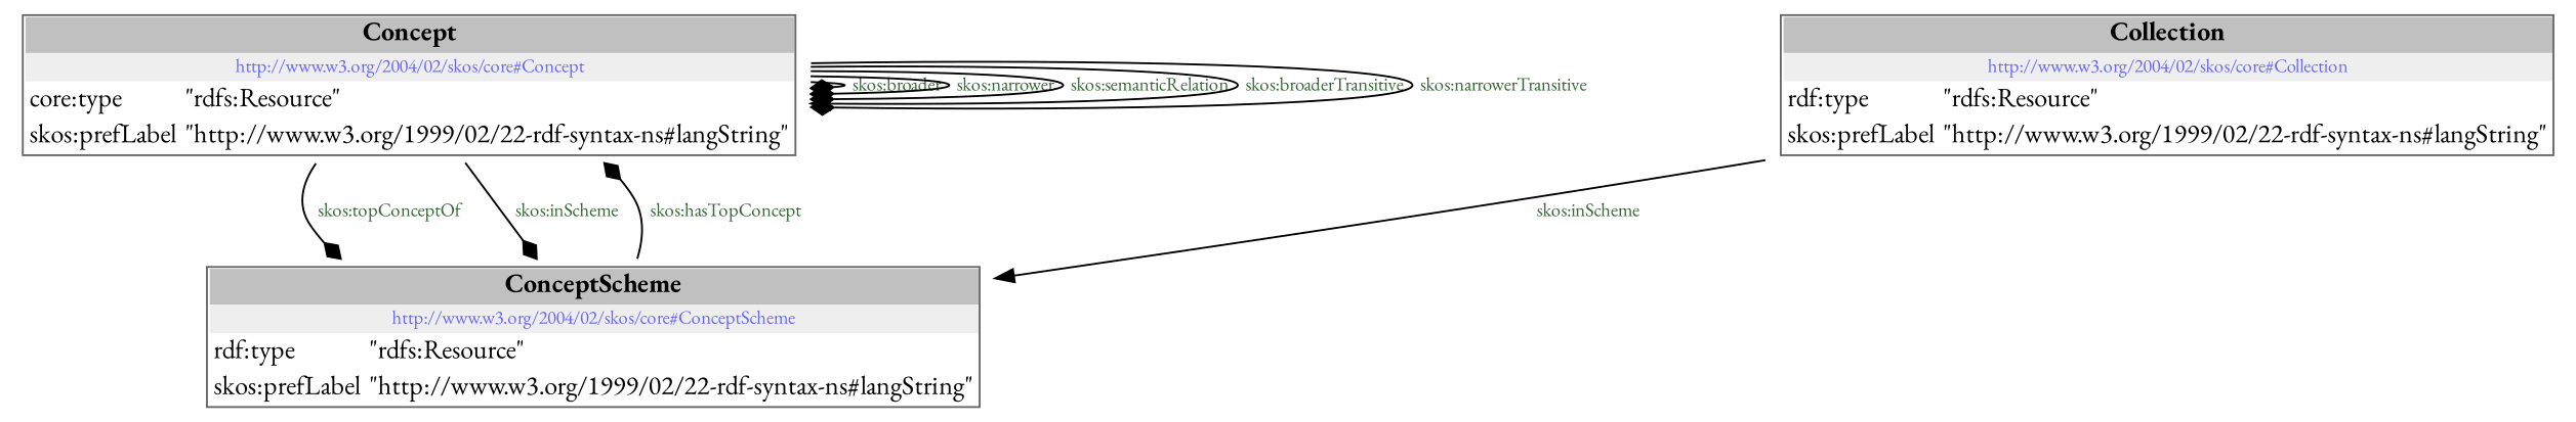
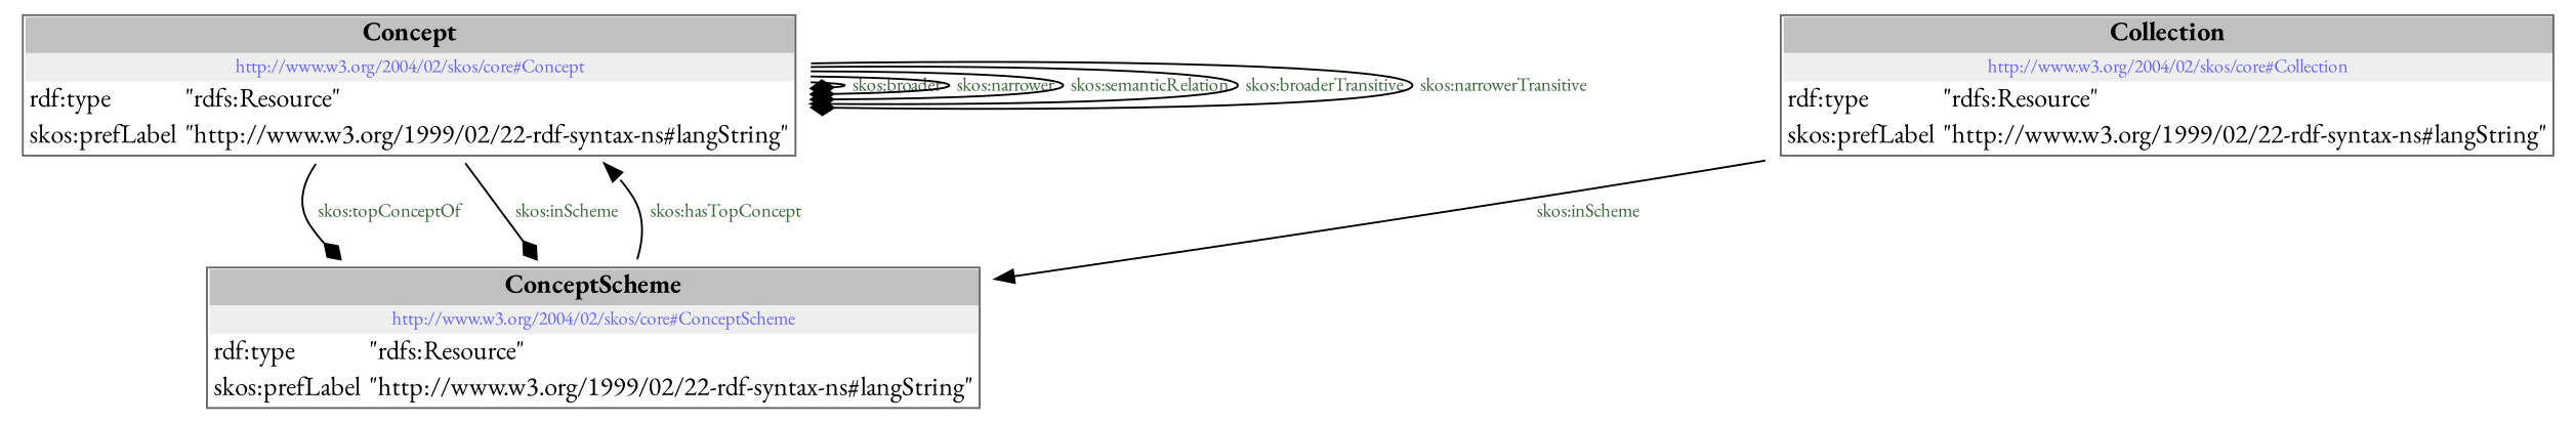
  digraph {
    fontname="EB Garamond"
    node [color=black fontname="EB Garamond" shape=none]
    edge [arrowhead=diamond color=BLACK fontname="EB Garamond"]
-   n1 [label=< <table color='#666666' cellborder='0' cellspacing='0' border='1'><tr><td colspan='2' bgcolor='grey'><B>Concept</B></td></tr><tr><td href='http://www.w3.org/2004/02/skos/core#Concept' bgcolor='#eeeeee' colspan='2'><font point-size='10' color='#6666ff'>http://www.w3.org/2004/02/skos/core#Concept</font></td></tr><tr><td align='left'>core:type</td><td align='left'>&quot;rdfs:Resource&quot;</td></tr><tr><td align='left'>skos:prefLabel</td><td align='left'>&quot;http://www.w3.org/1999/02/22-rdf-syntax-ns#langString&quot;</td></tr></table> >]
+   n1 [label=< <table color='#666666' cellborder='0' cellspacing='0' border='1'><tr><td colspan='2' bgcolor='grey'><B>Concept</B></td></tr><tr><td href='http://www.w3.org/2004/02/skos/core#Concept' bgcolor='#eeeeee' colspan='2'><font point-size='10' color='#6666ff'>http://www.w3.org/2004/02/skos/core#Concept</font></td></tr><tr><td align='left'>rdf:type</td><td align='left'>&quot;rdfs:Resource&quot;</td></tr><tr><td align='left'>skos:prefLabel</td><td align='left'>&quot;http://www.w3.org/1999/02/22-rdf-syntax-ns#langString&quot;</td></tr></table> >]
    n2 [label=< <table color='#666666' cellborder='0' cellspacing='0' border='1'><tr><td colspan='2' bgcolor='grey'><B>ConceptScheme</B></td></tr><tr><td href='http://www.w3.org/2004/02/skos/core#ConceptScheme' bgcolor='#eeeeee' colspan='2'><font point-size='10' color='#6666ff'>http://www.w3.org/2004/02/skos/core#ConceptScheme</font></td></tr><tr><td align='left'>rdf:type</td><td align='left'>&quot;rdfs:Resource&quot;</td></tr><tr><td align='left'>skos:prefLabel</td><td align='left'>&quot;http://www.w3.org/1999/02/22-rdf-syntax-ns#langString&quot;</td></tr></table> >]
    n3 [label=< <table color='#666666' cellborder='0' cellspacing='0' border='1'><tr><td colspan='2' bgcolor='grey'><B>Collection</B></td></tr><tr><td href='http://www.w3.org/2004/02/skos/core#Collection' bgcolor='#eeeeee' colspan='2'><font point-size='10' color='#6666ff'>http://www.w3.org/2004/02/skos/core#Collection</font></td></tr><tr><td align='left'>rdf:type</td><td align='left'>&quot;rdfs:Resource&quot;</td></tr><tr><td align='left'>skos:prefLabel</td><td align='left'>&quot;http://www.w3.org/1999/02/22-rdf-syntax-ns#langString&quot;</td></tr></table> >]
    n1 -> n1 [label=< <font point-size='10' color='#336633'>skos:broader</font> >]
    n1 -> n1 [label=< <font point-size='10' color='#336633'>skos:narrower</font> >]
    n1 -> n1 [label=< <font point-size='10' color='#336633'>skos:semanticRelation</font> >]
    n1 -> n1 [arrowhead=normal label=< <font point-size='10' color='#336633'>skos:broaderTransitive</font> >]
    n1 -> n1 [label=< <font point-size='10' color='#336633'>skos:narrowerTransitive</font> >]
    n1 -> n2 [label=< <font point-size='10' color='#336633'>skos:topConceptOf</font> >]
    n1 -> n2 [label=< <font point-size='10' color='#336633'>skos:inScheme</font> >]
-   n2 -> n1 [label=< <font point-size='10' color='#336633'>skos:hasTopConcept</font> >]
+   n2 -> n1 [arrowhead=normal label=< <font point-size='10' color='#336633'>skos:hasTopConcept</font> >]
    n3 -> n2 [arrowhead=normal label=< <font point-size='10' color='#336633'>skos:inScheme</font> >]
  }
